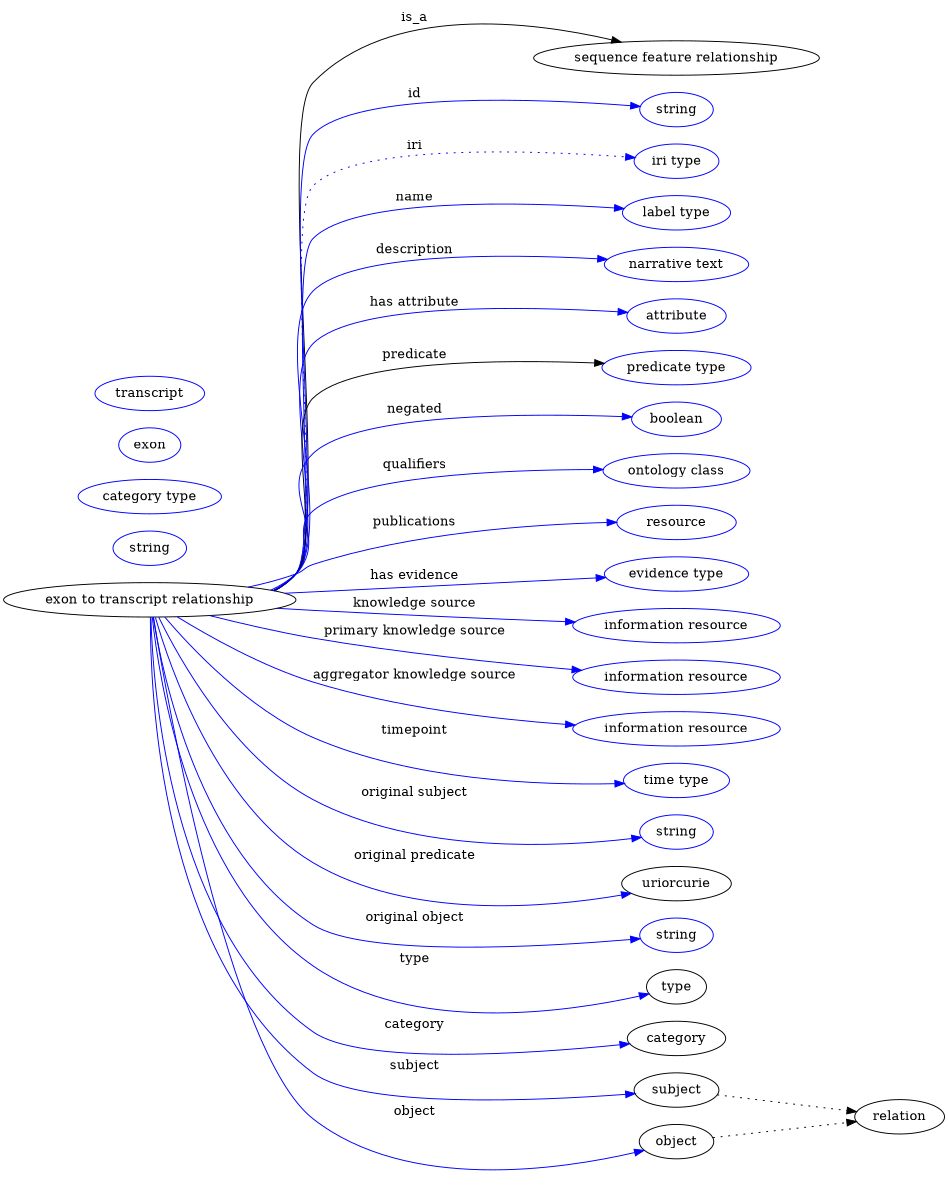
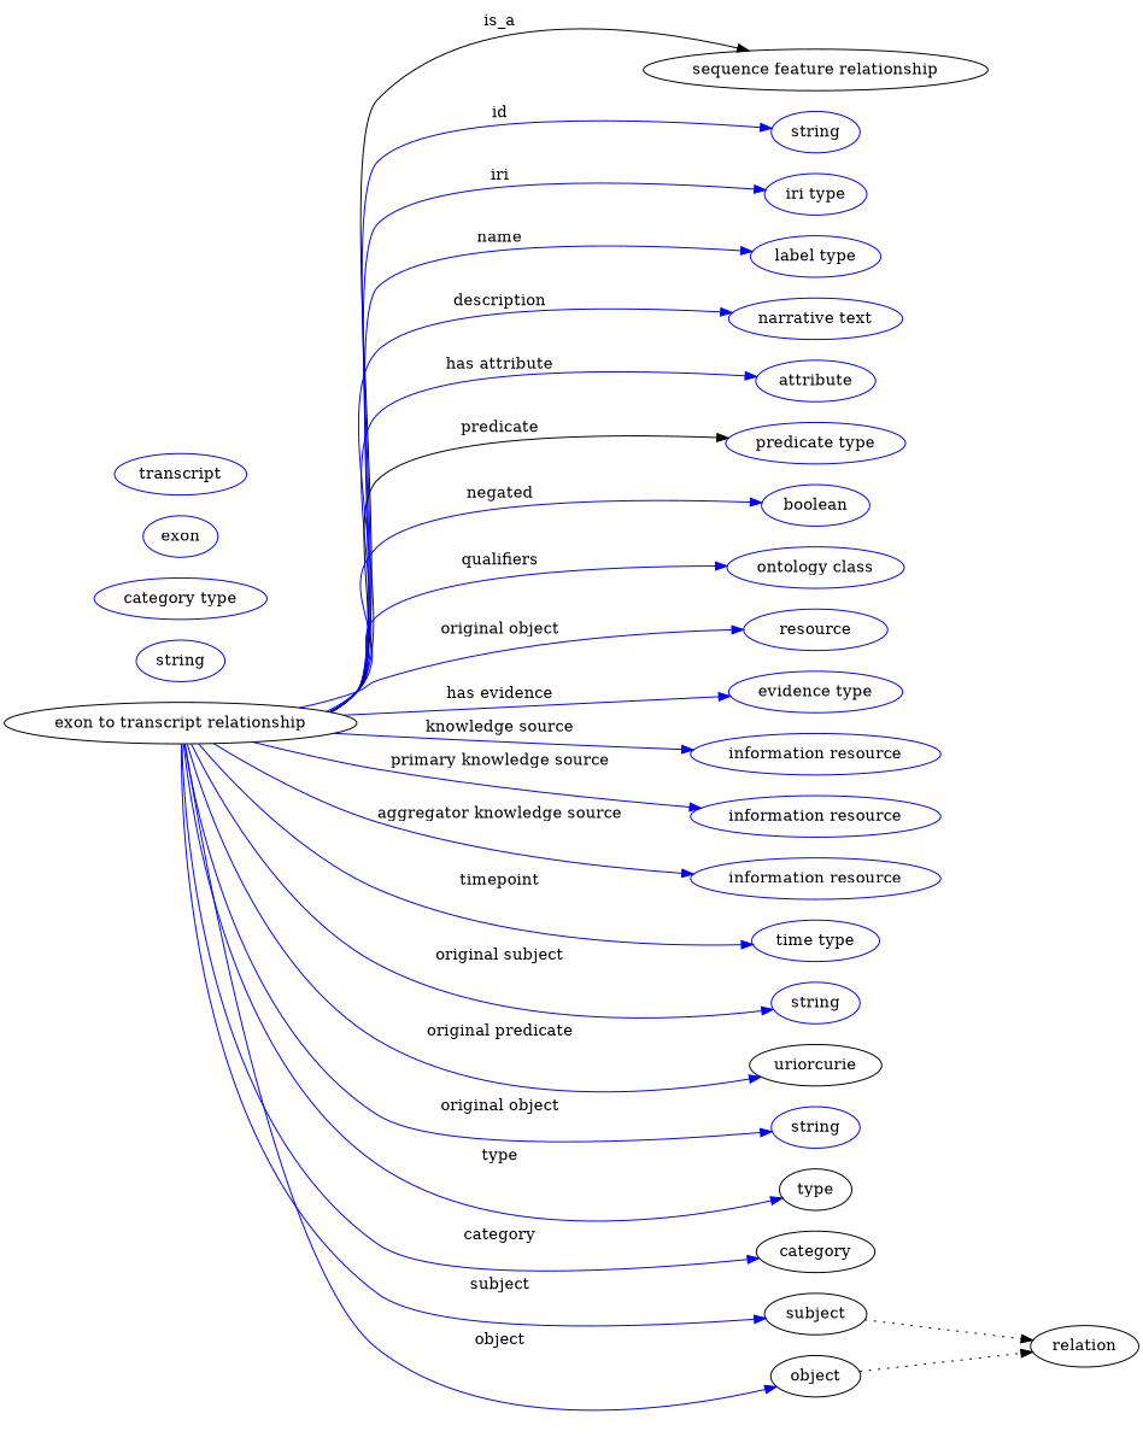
  digraph {
    rankdir=LR
    node [color=blue]
    edge [color=blue style=solid]
    n1 [height=0.5 label="exon to transcript relationship" width=4.2427 color=""]
    "sequence feature relationship" [height=0.5 width=4.1524 color=""]
    n3 [height=0.5 label=string width=1.0652]
    n4 [height=0.5 label="iri type" width=1.2277]
    n5 [height=0.5 label="label type" width=1.5707]
    n6 [height=0.5 label="narrative text" width=2.0943]
    n7 [height=0.5 label=attribute width=1.4443]
    n8 [height=0.5 label="predicate type" width=2.1665]
    n9 [height=0.5 label=boolean width=1.2999]
    n10 [height=0.5 label="ontology class" width=2.1304]
    n11 [height=0.5 label=resource width=1.7332]
    n12 [height=0.5 label="evidence type" width=2.0943]
    n13 [height=0.5 label="information resource" width=3.015]
    n14 [height=0.5 label="information resource" width=3.015]
    n15 [height=0.5 label="information resource" width=3.015]
    n16 [height=0.5 label="time type" width=1.5346]
    n17 [height=0.5 label=string width=1.0652]
    n18 [color=black height=0.5 label=uriorcurie width=1.5887]
    n19 [height=0.5 label=string width=1.0652]
    type [height=0.5 width=0.86659 color=""]
    category [height=0.5 width=1.4263 color=""]
    subject [height=0.5 width=1.2277 color=""]
    object [height=0.5 width=1.0832 color=""]
    relation [height=0.5 width=1.2999 color=""]
    n25 [height=0.5 label=string width=1.0652]
    n26 [height=0.5 label="category type" width=2.0762]
    n27 [height=0.5 label=exon width=0.9027]
    n28 [height=0.5 label=transcript width=1.5887]
    n1 -> "sequence feature relationship" [label=is_a color="" style=""]
    n1 -> n3 [label=id]
-   n1 -> n4 [label=iri style=dotted]
+   n1 -> n4 [label=iri]
    n1 -> n5 [label=name]
    n1 -> n6 [label=description]
    n1 -> n7 [label="has attribute"]
    n1 -> n8 [color=black label=predicate]
    n1 -> n9 [label=negated]
    n1 -> n10 [label=qualifiers]
-   n1 -> n11 [label=publications]
+   n1 -> n11 [label="original object"]
    n1 -> n12 [label="has evidence"]
    n1 -> n13 [label="knowledge source"]
    n1 -> n14 [label="primary knowledge source"]
    n1 -> n15 [label="aggregator knowledge source"]
    n1 -> n16 [label=timepoint]
    n1 -> n17 [label="original subject"]
    n1 -> n18 [label="original predicate"]
    n1 -> n19 [label="original object"]
    n1 -> type [label=type]
    n1 -> category [label=category]
    n1 -> subject [label=subject]
    n1 -> object [label=object]
    subject -> relation [style=dotted color=""]
    object -> relation [style=dotted color=""]
  }
